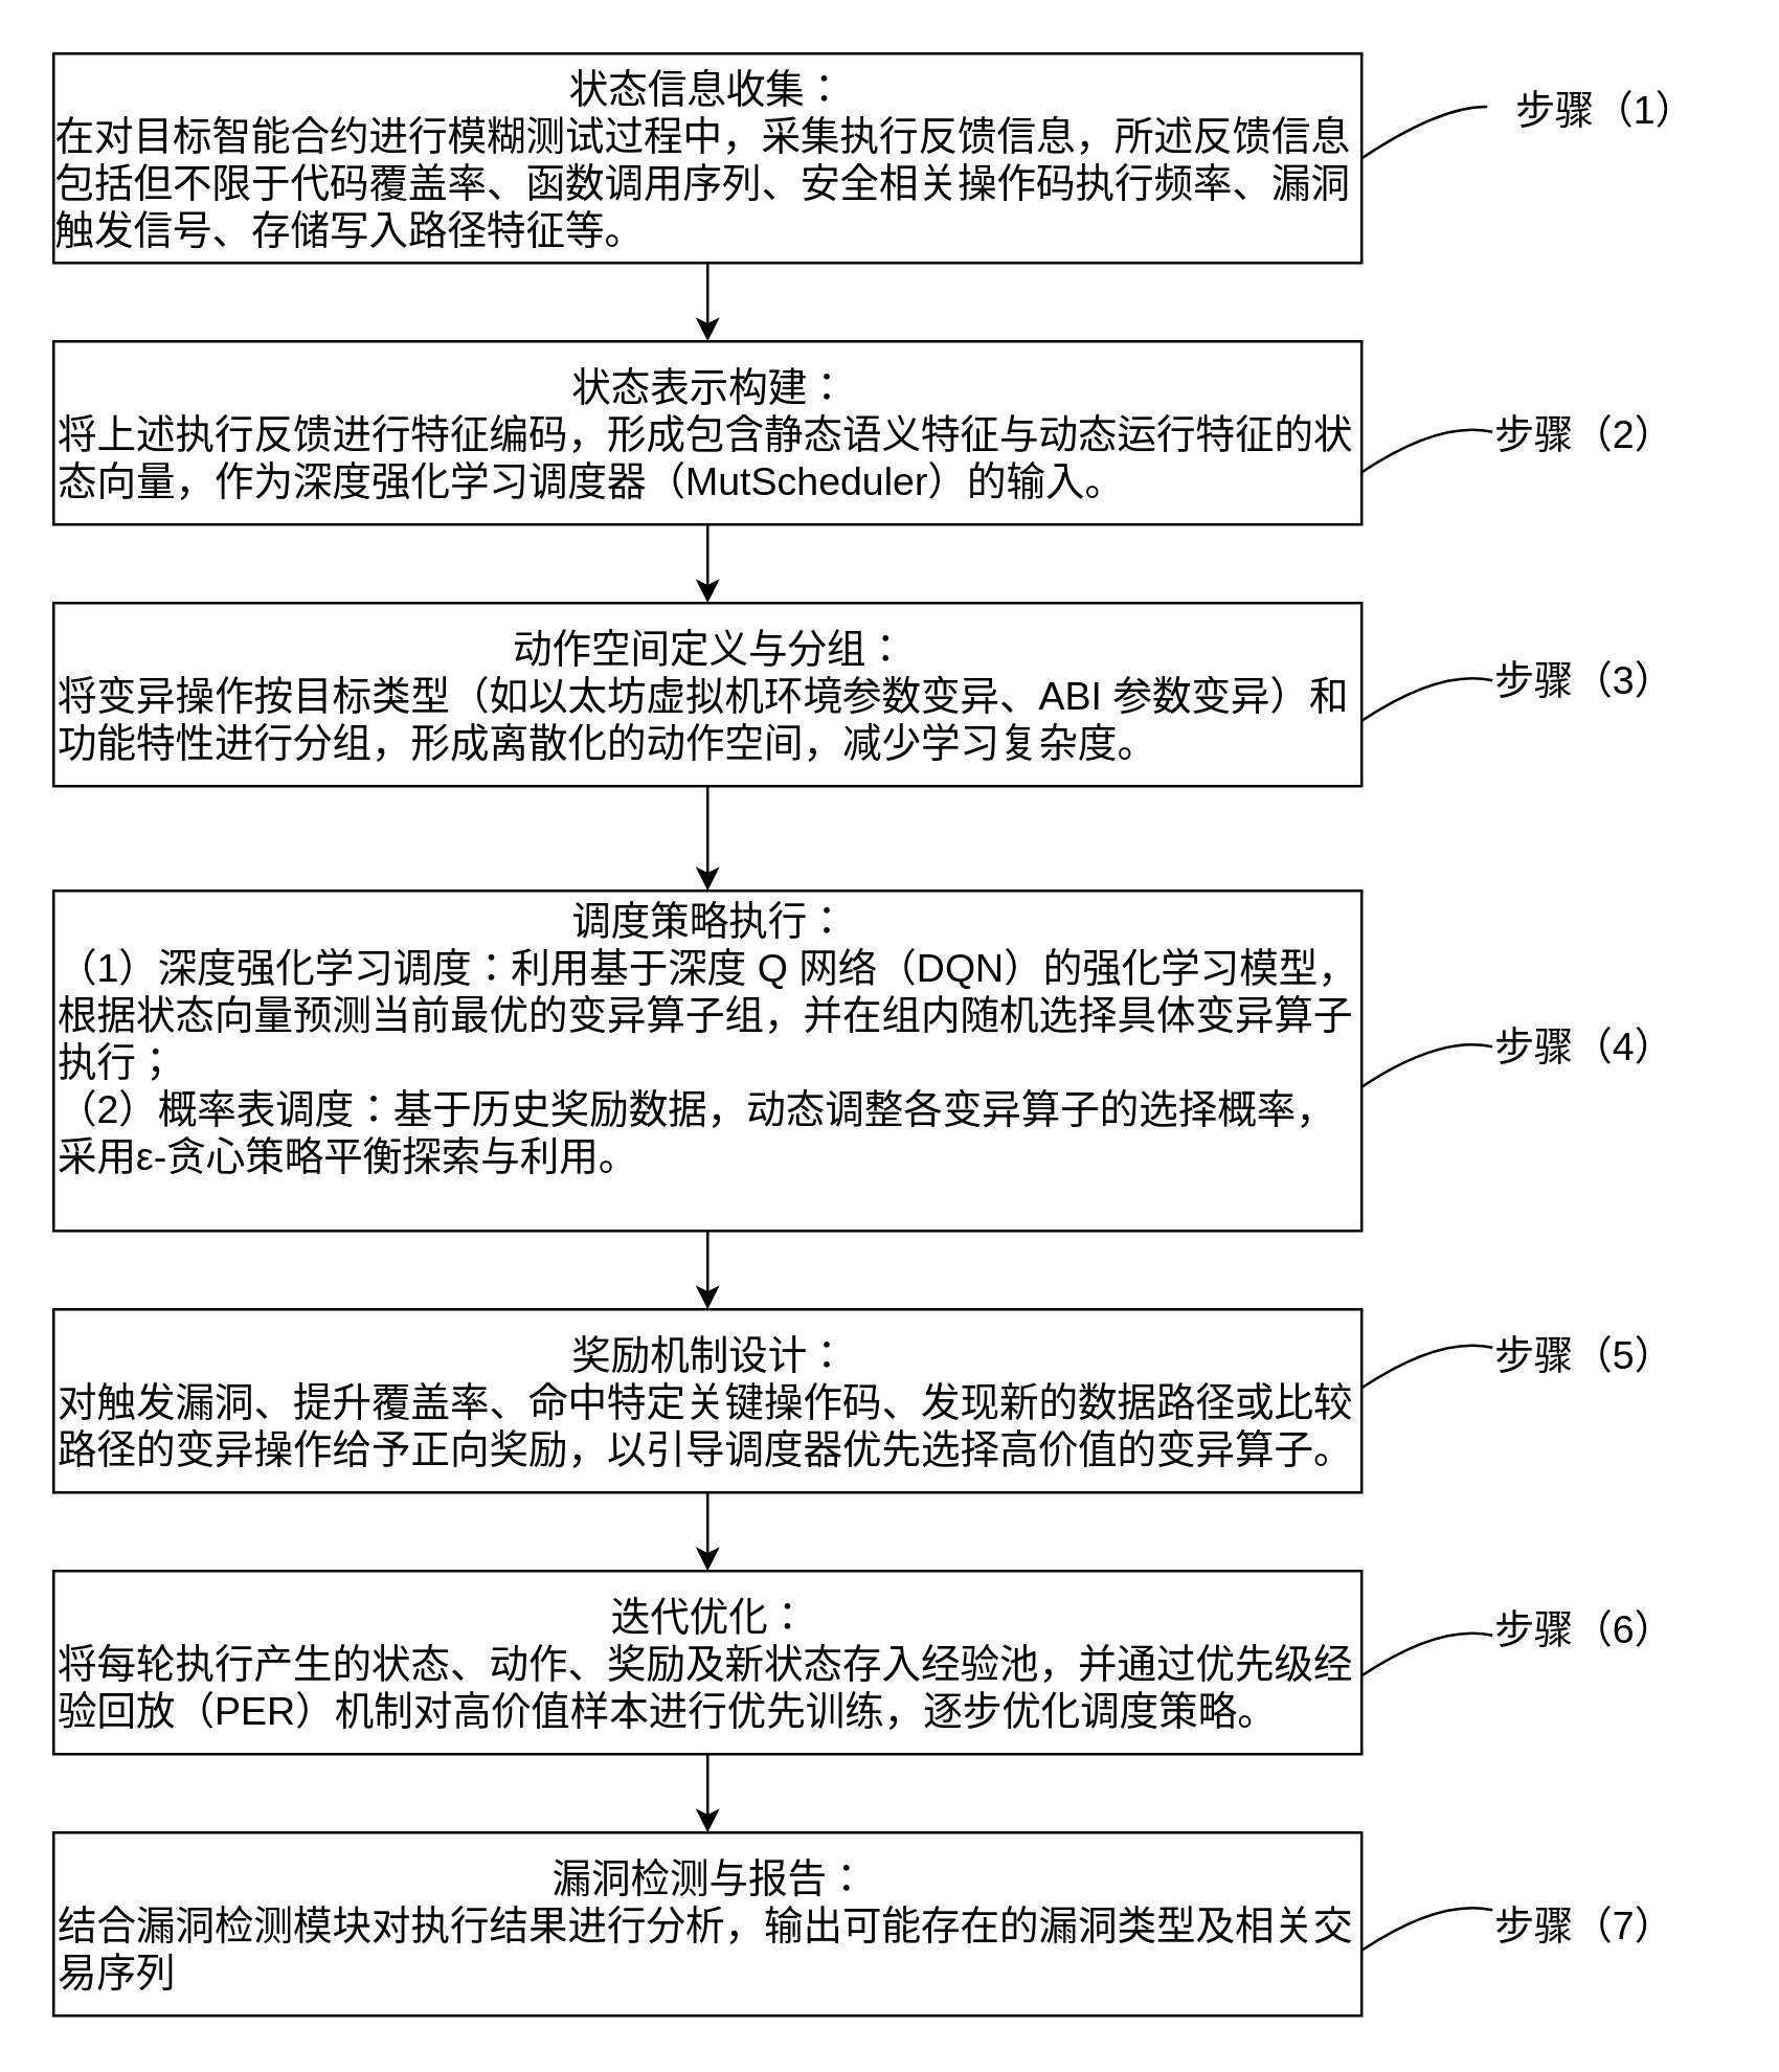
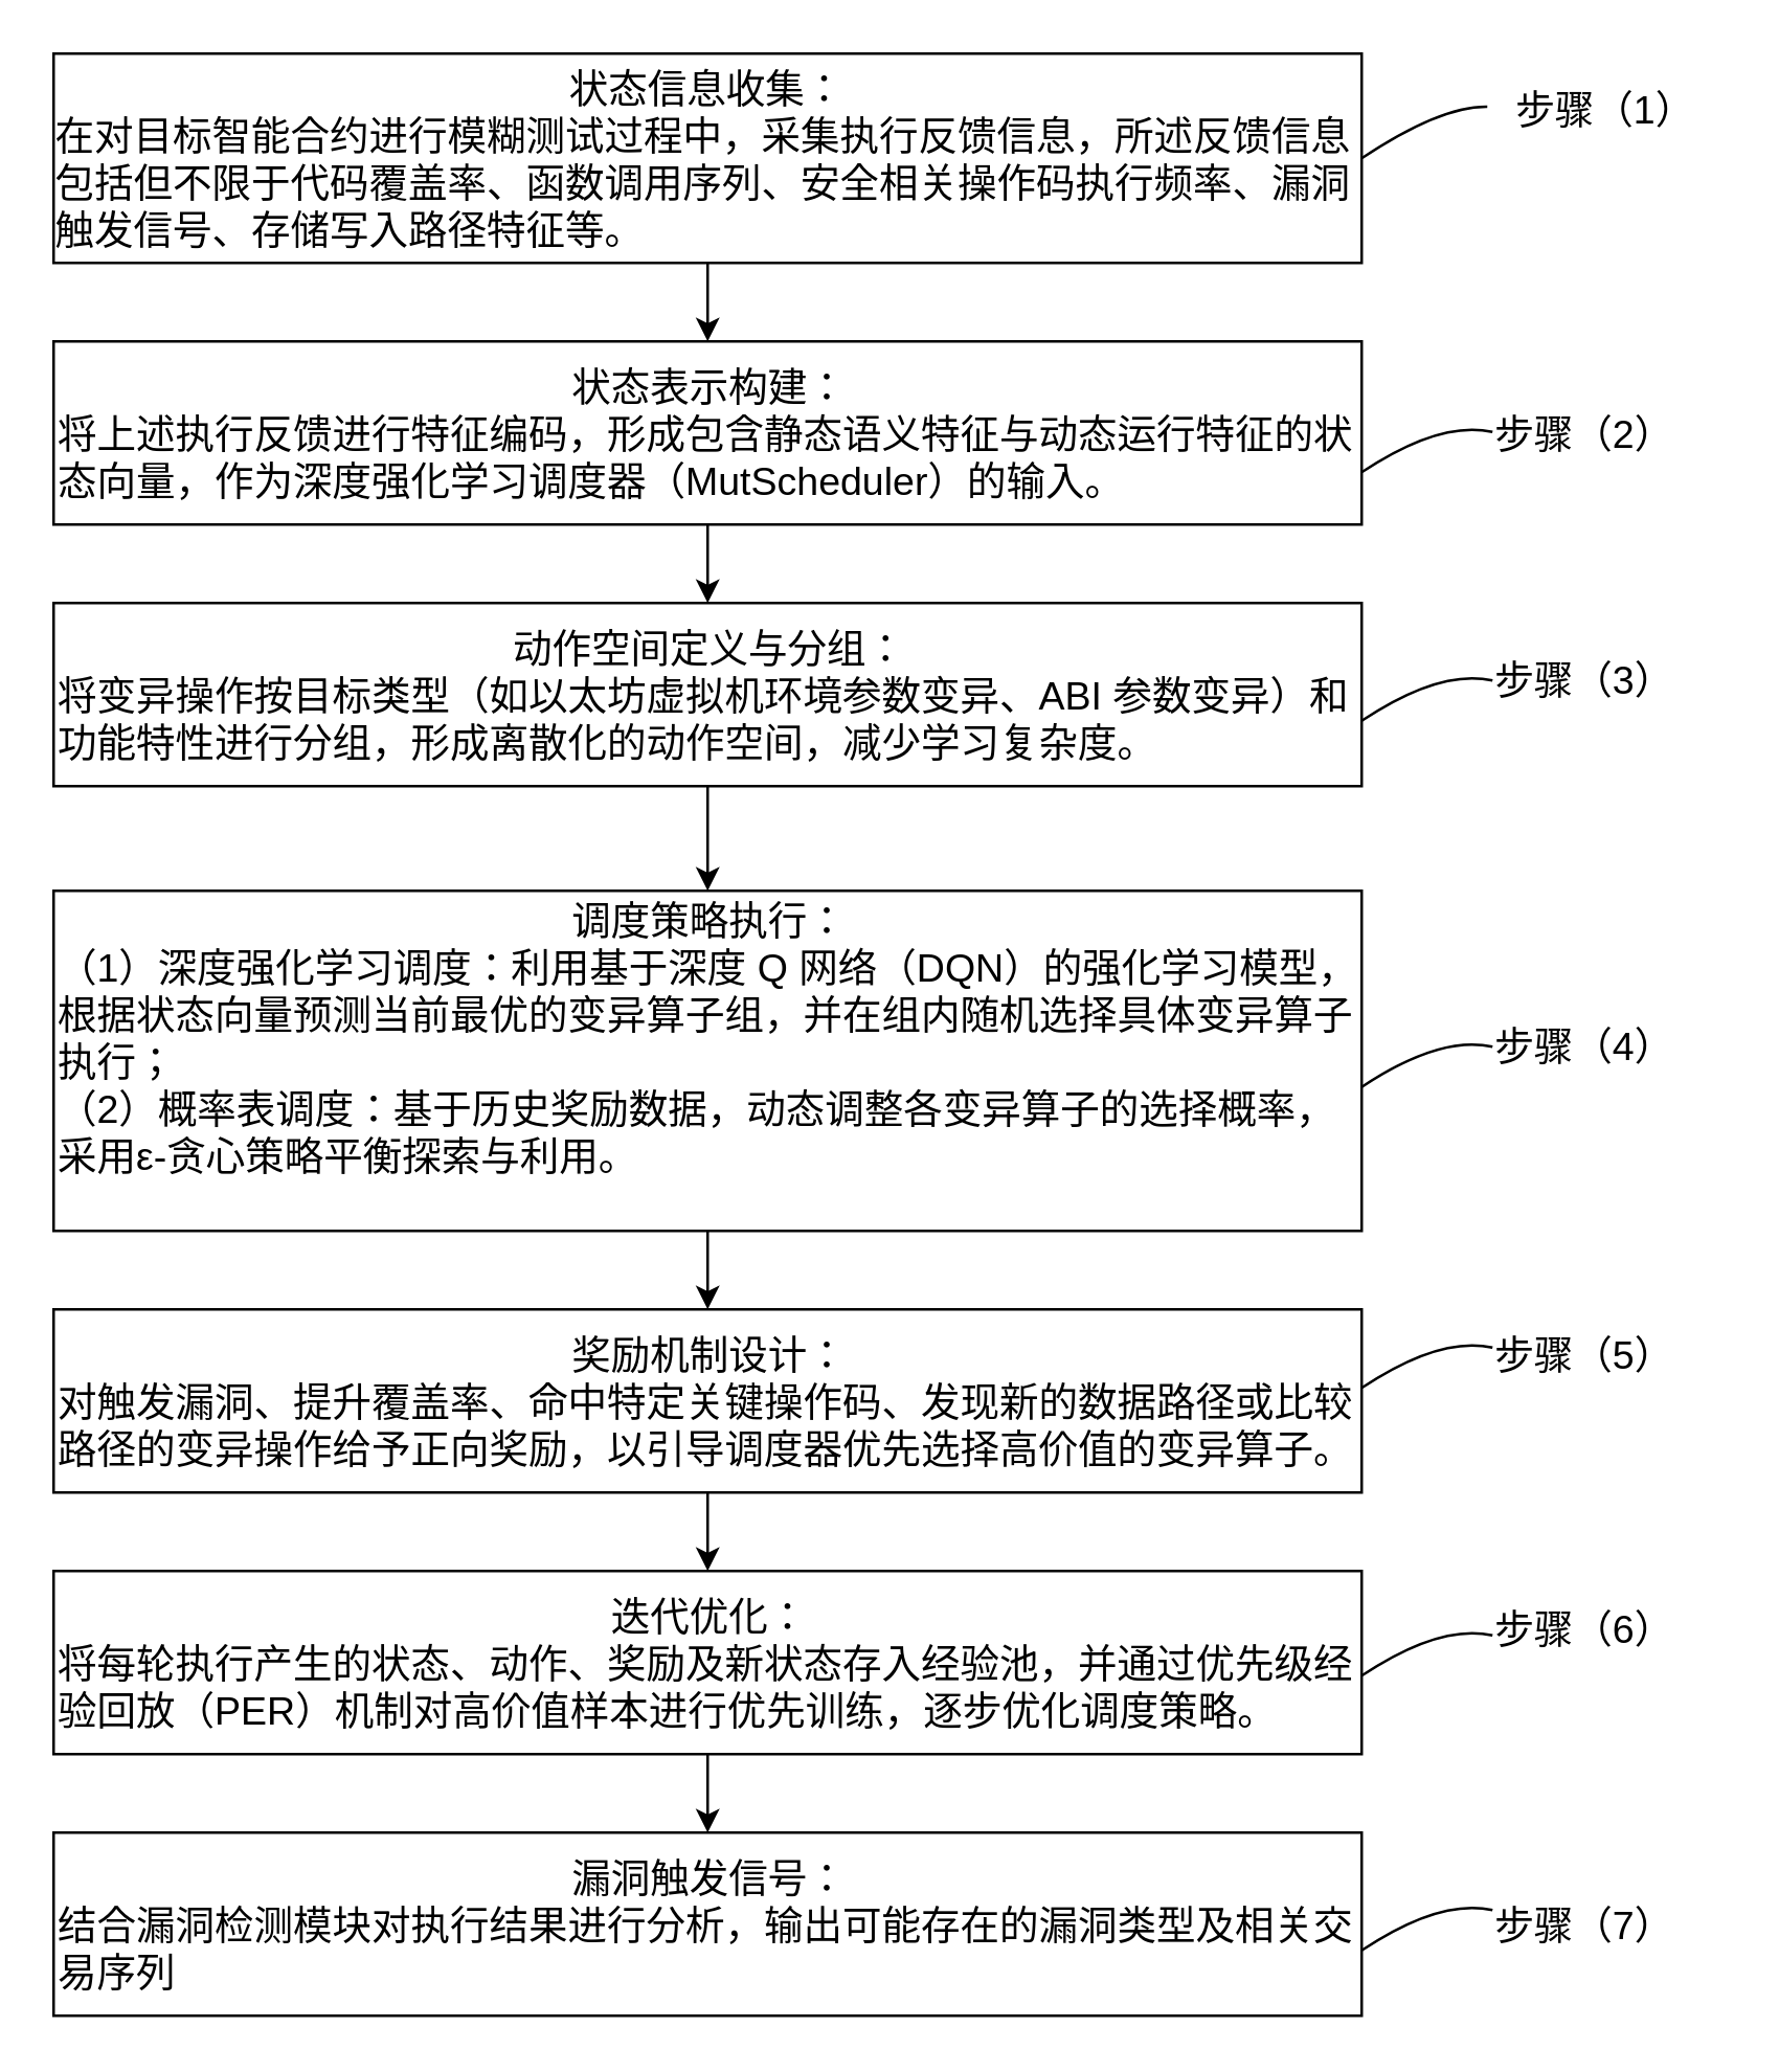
  <mxCell id="0" />
  <mxCell id="1" parent="0" />
  <mxCell id="2" style="edgeStyle=orthogonalEdgeStyle;rounded=0;orthogonalLoop=1;jettySize=auto;html=1;exitX=0.5;exitY=1;exitDx=0;exitDy=0;align=left;fontSize=15;" edge="1" parent="1" source="3" target="5"><mxGeometry relative="1" as="geometry" /></mxCell>
  <mxCell id="3" value="状态信息收集：&lt;br style=&quot;font-size: 15px;&quot;&gt;&lt;div style=&quot;text-align: left; font-size: 15px;&quot;&gt;&lt;span style=&quot;background-color: initial; font-size: 15px;&quot;&gt;在对目标智能合约进行模糊测试过程中，采集执行反馈信息，所述反馈信息包括但不限于代码覆盖率、函数调用序列、安全相关操作码执行频率、漏洞触发信号、存储写入路径特征等。&lt;/span&gt;&lt;/div&gt;" style="rounded=0;whiteSpace=wrap;html=1;align=center;fontSize=15;fillColor=none;" vertex="1" parent="1"><mxGeometry x="20" y="20" width="500" height="80" as="geometry" /></mxCell>
  <mxCell id="4" style="edgeStyle=orthogonalEdgeStyle;rounded=0;orthogonalLoop=1;jettySize=auto;html=1;exitX=0.5;exitY=1;exitDx=0;exitDy=0;fontSize=15;" edge="1" parent="1" source="5" target="8"><mxGeometry relative="1" as="geometry" /></mxCell>
  <mxCell id="5" value="&lt;div style=&quot;text-align: center; font-size: 15px;&quot;&gt;&lt;span style=&quot;background-color: initial; font-size: 15px;&quot;&gt;状态表示构建：&lt;/span&gt;&lt;/div&gt;将上述执行反馈进行特征编码，形成包含静态语义特征与动态运行特征的状态向量，作为深度强化学习调度器（MutScheduler）的输入。" style="rounded=0;whiteSpace=wrap;html=1;align=left;fontSize=15;fillColor=none;" vertex="1" parent="1"><mxGeometry x="20" y="130" width="500" height="70" as="geometry" /></mxCell>
- <mxCell id="6" value="&lt;div style=&quot;text-align: center; font-size: 15px;&quot;&gt;&lt;span style=&quot;background-color: initial; font-size: 15px;&quot;&gt;漏洞检测与报告：&lt;/span&gt;&lt;/div&gt;结合漏洞检测模块对执行结果进行分析，输出可能存在的漏洞类型及相关交易序列" style="rounded=0;whiteSpace=wrap;html=1;align=left;fontSize=15;fillColor=none;" vertex="1" parent="1"><mxGeometry x="20" y="700" width="500" height="70" as="geometry" /></mxCell>
+ <mxCell id="6" value="&lt;div style=&quot;text-align: center; font-size: 15px;&quot;&gt;&lt;span style=&quot;background-color: initial; font-size: 15px;&quot;&gt;漏洞触发信号：&lt;/span&gt;&lt;/div&gt;结合漏洞检测模块对执行结果进行分析，输出可能存在的漏洞类型及相关交易序列" style="rounded=0;whiteSpace=wrap;html=1;align=left;fontSize=15;fillColor=none;" vertex="1" parent="1"><mxGeometry x="20" y="700" width="500" height="70" as="geometry" /></mxCell>
  <mxCell id="7" style="edgeStyle=orthogonalEdgeStyle;rounded=0;orthogonalLoop=1;jettySize=auto;html=1;exitX=0.5;exitY=1;exitDx=0;exitDy=0;entryX=0.5;entryY=0;entryDx=0;entryDy=0;fontSize=15;" edge="1" parent="1" source="8" target="10"><mxGeometry relative="1" as="geometry" /></mxCell>
  <mxCell id="8" value="&lt;div style=&quot;text-align: center; font-size: 15px;&quot;&gt;&lt;span style=&quot;background-color: initial; font-size: 15px;&quot;&gt;动作空间定义与分组：&lt;/span&gt;&lt;/div&gt;将变异操作按目标类型（如以太坊虚拟机环境参数变异、&lt;span lang=&quot;EN-US&quot; style=&quot;font-size: 15px;&quot;&gt;ABI &lt;/span&gt;&lt;span style=&quot;font-size: 15px;&quot;&gt;参数变异）和功能特性进行分组，形成离散化的动作空间，减少学习复杂度。&lt;/span&gt;" style="rounded=0;whiteSpace=wrap;html=1;align=left;fontSize=15;fillColor=none;" vertex="1" parent="1"><mxGeometry x="20" y="230" width="500" height="70" as="geometry" /></mxCell>
  <mxCell id="9" style="edgeStyle=orthogonalEdgeStyle;rounded=0;orthogonalLoop=1;jettySize=auto;html=1;exitX=0.5;exitY=1;exitDx=0;exitDy=0;entryX=0.5;entryY=0;entryDx=0;entryDy=0;fontSize=15;" edge="1" parent="1" source="10" target="12"><mxGeometry relative="1" as="geometry" /></mxCell>
  <mxCell id="10" value="&lt;div style=&quot;text-align: center; font-size: 15px;&quot;&gt;调度策略执行：&lt;/div&gt;&lt;div style=&quot;font-size: 15px;&quot;&gt;（1）深度强化学习调度：利用基于深度 Q 网络（DQN）的强化学习模型，根据状态向量预测当前最优的变异算子组，并在组内随机选择具体变异算子执行；&lt;/div&gt;&lt;div style=&quot;font-size: 15px;&quot;&gt;（2）概率表调度：基于历史奖励数据，动态调整各变异算子的选择概率，采用ε-贪心策略平衡探索与利用。&lt;/div&gt;&lt;div style=&quot;font-size: 15px;&quot;&gt;&lt;br style=&quot;font-size: 15px;&quot;&gt;&lt;/div&gt;" style="rounded=0;whiteSpace=wrap;html=1;align=left;fontSize=15;fillColor=none;" vertex="1" parent="1"><mxGeometry x="20" y="340" width="500" height="130" as="geometry" /></mxCell>
  <mxCell id="11" style="edgeStyle=orthogonalEdgeStyle;rounded=0;orthogonalLoop=1;jettySize=auto;html=1;exitX=0.5;exitY=1;exitDx=0;exitDy=0;fontSize=15;" edge="1" parent="1" source="12" target="14"><mxGeometry relative="1" as="geometry" /></mxCell>
  <mxCell id="12" value="&lt;div style=&quot;text-align: center; font-size: 15px;&quot;&gt;&lt;span style=&quot;background-color: initial; font-size: 15px;&quot;&gt;奖励机制设计：&lt;/span&gt;&lt;/div&gt;对触发漏洞、提升覆盖率、命中特定关键操作码、发现新的数据路径或比较路径的变异操作给予正向奖励，以引导调度器优先选择高价值的变异算子。" style="rounded=0;whiteSpace=wrap;html=1;align=left;fontSize=15;fillColor=none;" vertex="1" parent="1"><mxGeometry x="20" y="500" width="500" height="70" as="geometry" /></mxCell>
  <mxCell id="13" style="edgeStyle=orthogonalEdgeStyle;rounded=0;orthogonalLoop=1;jettySize=auto;html=1;exitX=0.5;exitY=1;exitDx=0;exitDy=0;fontSize=15;" edge="1" parent="1" source="14" target="6"><mxGeometry relative="1" as="geometry" /></mxCell>
  <mxCell id="14" value="&lt;div style=&quot;text-align: center; font-size: 15px;&quot;&gt;迭代优化：&lt;/div&gt;&lt;div style=&quot;font-size: 15px;&quot;&gt;将每轮执行产生的状态、动作、奖励及新状态存入经验池，并通过优先级经验回放（&lt;span lang=&quot;EN-US&quot; style=&quot;font-size: 15px;&quot;&gt;PER&lt;/span&gt;&lt;span style=&quot;font-size: 15px;&quot;&gt;）机制对高价值样本进行优先训练，逐步优化调度策略。&lt;/span&gt;&lt;br style=&quot;font-size: 15px;&quot;&gt;&lt;/div&gt;" style="rounded=0;whiteSpace=wrap;html=1;align=left;fontSize=15;fillColor=none;" vertex="1" parent="1"><mxGeometry x="20" y="600" width="500" height="70" as="geometry" /></mxCell>
  <mxCell id="15" value="步骤（1）" style="text;html=1;align=center;verticalAlign=middle;resizable=0;points=[];autosize=1;strokeColor=none;fillColor=none;fontSize=15;" vertex="1" parent="1"><mxGeometry x="568" y="26" width="90" height="30" as="geometry" /></mxCell>
  <mxCell id="16" value="步骤（2）" style="text;html=1;align=center;verticalAlign=middle;resizable=0;points=[];autosize=1;strokeColor=none;fillColor=none;fontSize=15;" vertex="1" parent="1"><mxGeometry x="560" y="150" width="90" height="30" as="geometry" /></mxCell>
  <mxCell id="17" value="步骤（3）" style="text;html=1;align=center;verticalAlign=middle;resizable=0;points=[];autosize=1;strokeColor=none;fillColor=none;fontSize=15;" vertex="1" parent="1"><mxGeometry x="560" y="244" width="90" height="30" as="geometry" /></mxCell>
  <mxCell id="18" value="步骤（4）" style="text;html=1;align=center;verticalAlign=middle;resizable=0;points=[];autosize=1;strokeColor=none;fillColor=none;fontSize=15;" vertex="1" parent="1"><mxGeometry x="560" y="384" width="90" height="30" as="geometry" /></mxCell>
  <mxCell id="19" value="步骤（5）" style="text;html=1;align=center;verticalAlign=middle;resizable=0;points=[];autosize=1;strokeColor=none;fillColor=none;fontSize=15;" vertex="1" parent="1"><mxGeometry x="560" y="502" width="90" height="30" as="geometry" /></mxCell>
  <mxCell id="20" value="步骤（6）" style="text;html=1;align=center;verticalAlign=middle;resizable=0;points=[];autosize=1;strokeColor=none;fillColor=none;fontSize=15;" vertex="1" parent="1"><mxGeometry x="560" y="607" width="90" height="30" as="geometry" /></mxCell>
  <mxCell id="21" value="步骤（7）" style="text;html=1;align=center;verticalAlign=middle;resizable=0;points=[];autosize=1;strokeColor=none;fillColor=none;fontSize=15;" vertex="1" parent="1"><mxGeometry x="560" y="720" width="90" height="30" as="geometry" /></mxCell>
  <mxCell id="22" value="" style="curved=1;endArrow=none;html=1;rounded=0;fontSize=15;endFill=0;exitX=1;exitY=0.5;exitDx=0;exitDy=0;" edge="1" parent="1" source="3" target="15"><mxGeometry width="50" height="50" relative="1" as="geometry"><mxPoint x="530" y="70" as="sourcePoint" /><mxPoint x="570" y="30" as="targetPoint" /><Array as="points"><mxPoint x="520" y="60" /><mxPoint x="550" y="40" /></Array></mxGeometry></mxCell>
  <mxCell id="23" value="" style="curved=1;endArrow=none;html=1;rounded=0;fontSize=15;endFill=0;exitX=1;exitY=0.5;exitDx=0;exitDy=0;" edge="1" parent="1"><mxGeometry width="50" height="50" relative="1" as="geometry"><mxPoint x="520" y="180" as="sourcePoint" /><mxPoint x="570" y="164.615" as="targetPoint" /><Array as="points"><mxPoint x="520" y="180" /><mxPoint x="550" y="160" /></Array></mxGeometry></mxCell>
  <mxCell id="24" value="" style="curved=1;endArrow=none;html=1;rounded=0;fontSize=15;endFill=0;exitX=1;exitY=0.5;exitDx=0;exitDy=0;" edge="1" parent="1"><mxGeometry width="50" height="50" relative="1" as="geometry"><mxPoint x="520" y="275" as="sourcePoint" /><mxPoint x="570" y="259.615" as="targetPoint" /><Array as="points"><mxPoint x="520" y="275" /><mxPoint x="550" y="255" /></Array></mxGeometry></mxCell>
  <mxCell id="25" value="" style="curved=1;endArrow=none;html=1;rounded=0;fontSize=15;endFill=0;exitX=1;exitY=0.5;exitDx=0;exitDy=0;" edge="1" parent="1"><mxGeometry width="50" height="50" relative="1" as="geometry"><mxPoint x="520" y="415" as="sourcePoint" /><mxPoint x="570" y="399.615" as="targetPoint" /><Array as="points"><mxPoint x="520" y="415" /><mxPoint x="550" y="395" /></Array></mxGeometry></mxCell>
  <mxCell id="26" value="" style="curved=1;endArrow=none;html=1;rounded=0;fontSize=15;endFill=0;exitX=1;exitY=0.5;exitDx=0;exitDy=0;" edge="1" parent="1"><mxGeometry width="50" height="50" relative="1" as="geometry"><mxPoint x="520" y="530" as="sourcePoint" /><mxPoint x="570" y="514.615" as="targetPoint" /><Array as="points"><mxPoint x="520" y="530" /><mxPoint x="550" y="510" /></Array></mxGeometry></mxCell>
  <mxCell id="27" value="" style="curved=1;endArrow=none;html=1;rounded=0;fontSize=15;endFill=0;exitX=1;exitY=0.5;exitDx=0;exitDy=0;" edge="1" parent="1"><mxGeometry width="50" height="50" relative="1" as="geometry"><mxPoint x="520" y="745" as="sourcePoint" /><mxPoint x="570" y="729.615" as="targetPoint" /><Array as="points"><mxPoint x="520" y="745" /><mxPoint x="550" y="725" /></Array></mxGeometry></mxCell>
  <mxCell id="28" value="" style="curved=1;endArrow=none;html=1;rounded=0;fontSize=15;endFill=0;exitX=1;exitY=0.5;exitDx=0;exitDy=0;" edge="1" parent="1"><mxGeometry width="50" height="50" relative="1" as="geometry"><mxPoint x="520" y="640" as="sourcePoint" /><mxPoint x="570" y="624.615" as="targetPoint" /><Array as="points"><mxPoint x="520" y="640" /><mxPoint x="550" y="620" /></Array></mxGeometry></mxCell>
